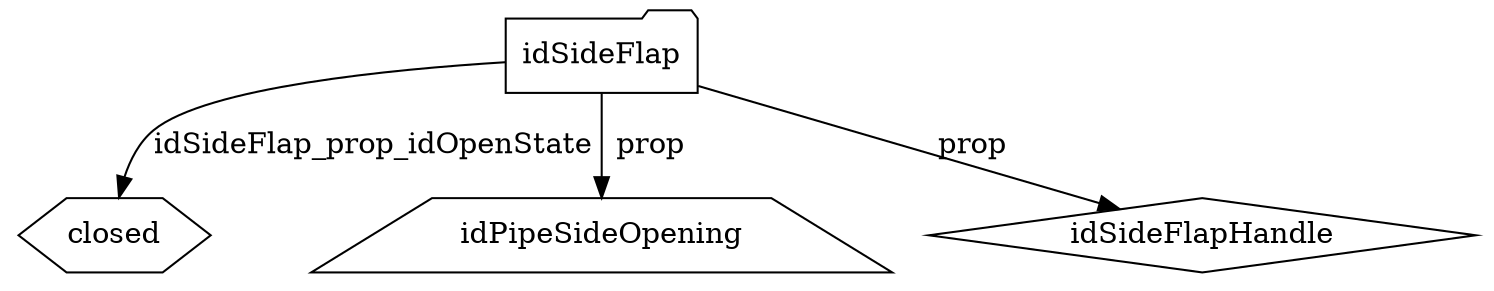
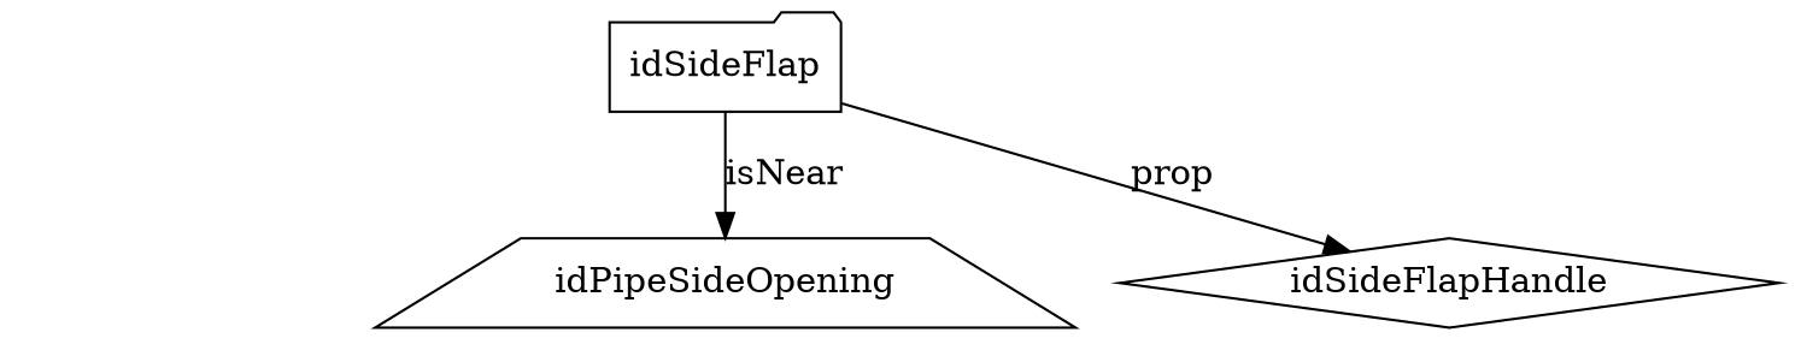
  strict digraph {
    node [node_type=entity_node]
    edge [edge_type=relationship]
    idSideFlap [shape=folder]
-   closed [node_type=property_node shape=hexagon]
    idPipeSideOpening [shape=trapezium]
    idSideFlapHandle [shape=diamond]
-   idSideFlap -> closed [edge_type=property label=idSideFlap_prop_idOpenState]
-   idSideFlap -> idPipeSideOpening [label=prop]
+   idSideFlap -> idPipeSideOpening [label=isNear]
    idSideFlap -> idSideFlapHandle [label=prop]
  }
